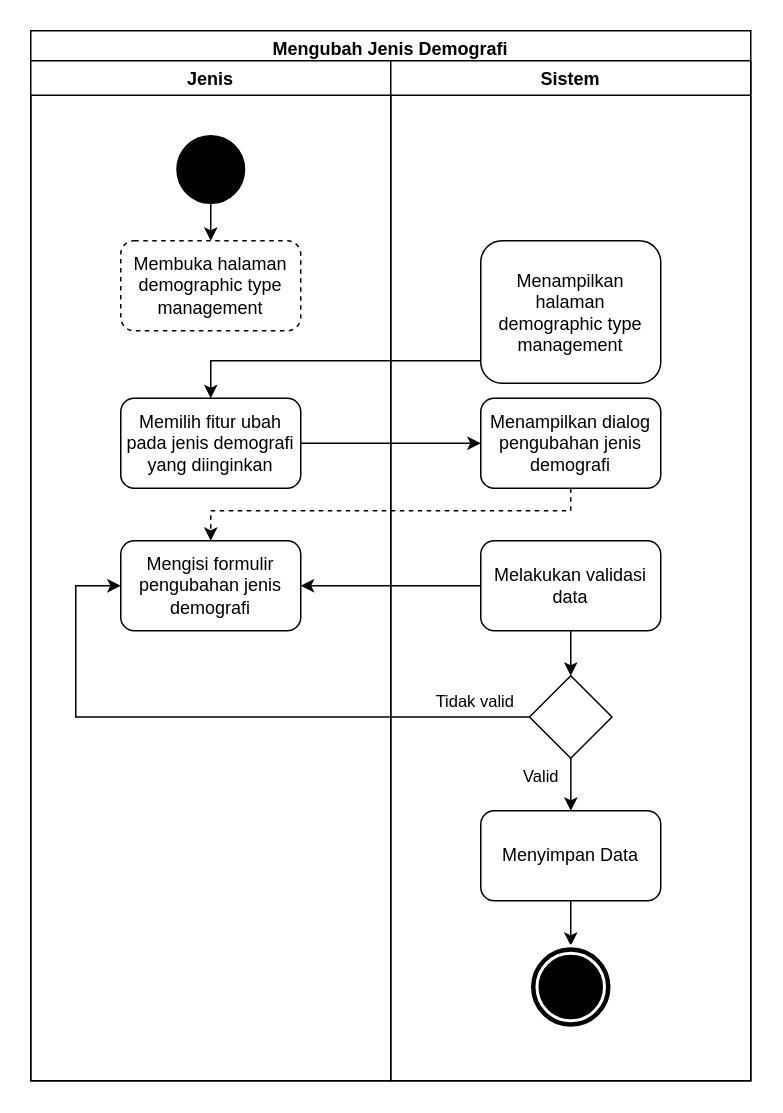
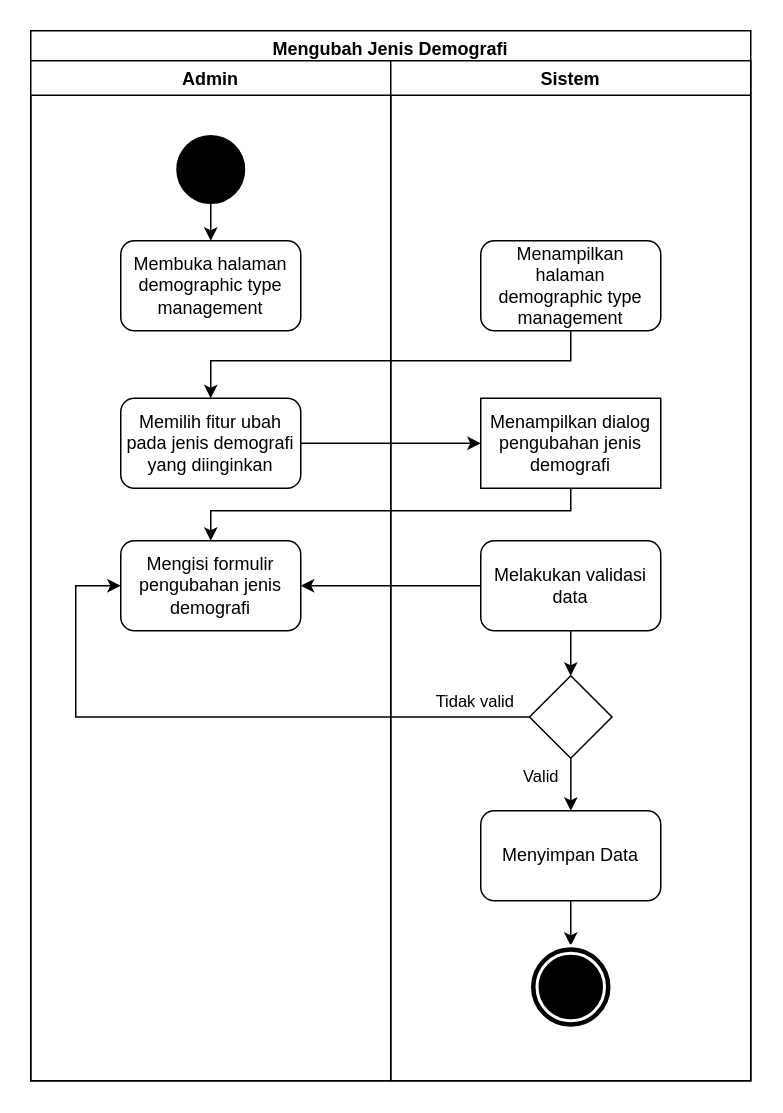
  <mxCell id="0" />
  <mxCell id="1" parent="0" />
  <mxCell id="2" value="Mengubah Jenis Demografi" style="swimlane;fillColor=none;" parent="1" vertex="1"><mxGeometry x="20" y="20" width="480" height="700" as="geometry" /></mxCell>
- <mxCell id="3" value="Jenis" style="swimlane;" parent="2" vertex="1"><mxGeometry y="20" width="240" height="680" as="geometry" /></mxCell>
+ <mxCell id="3" value="Admin" style="swimlane;" parent="2" vertex="1"><mxGeometry y="20" width="240" height="680" as="geometry" /></mxCell>
  <mxCell id="4" style="edgeStyle=orthogonalEdgeStyle;rounded=0;orthogonalLoop=1;jettySize=auto;html=1;" parent="3" source="5" target="6" edge="1"><mxGeometry relative="1" as="geometry" /></mxCell>
  <mxCell id="5" value="" style="ellipse;whiteSpace=wrap;html=1;aspect=fixed;fillColor=#000000;" parent="3" vertex="1"><mxGeometry x="97.5" y="50" width="45" height="45" as="geometry" /></mxCell>
- <mxCell id="6" value="Membuka halaman demographic type management" style="rounded=1;whiteSpace=wrap;html=1;fillColor=none;dashed=1;" parent="3" vertex="1"><mxGeometry x="60" y="120" width="120" height="60" as="geometry" /></mxCell>
+ <mxCell id="6" value="Membuka halaman demographic type management" style="rounded=1;whiteSpace=wrap;html=1;fillColor=none;" parent="3" vertex="1"><mxGeometry x="60" y="120" width="120" height="60" as="geometry" /></mxCell>
  <mxCell id="7" value="Memilih fitur ubah pada jenis demografi yang diinginkan" style="rounded=1;whiteSpace=wrap;html=1;fillColor=none;" parent="3" vertex="1"><mxGeometry x="60" y="225" width="120" height="60" as="geometry" /></mxCell>
  <mxCell id="8" value="Sistem" style="swimlane;" parent="2" vertex="1"><mxGeometry x="240" y="20" width="240" height="680" as="geometry" /></mxCell>
- <mxCell id="9" value="Menampilkan halaman demographic type management" style="rounded=1;whiteSpace=wrap;html=1;fillColor=none;" parent="8" vertex="1"><mxGeometry x="60" y="120" width="120" height="95" as="geometry" /></mxCell>
- <mxCell id="10" style="edgeStyle=orthogonalEdgeStyle;rounded=0;orthogonalLoop=1;jettySize=auto;html=1;dashed=1;" parent="8" source="11" target="12" edge="1"><mxGeometry relative="1" as="geometry"><Array as="points"><mxPoint x="120" y="300" /><mxPoint x="-120" y="300" /></Array></mxGeometry></mxCell>
- <mxCell id="11" value="Menampilkan dialog pengubahan jenis demografi" style="rounded=1;whiteSpace=wrap;html=1;fillColor=none;" parent="8" vertex="1"><mxGeometry x="60" y="225" width="120" height="60" as="geometry" /></mxCell>
+ <mxCell id="9" value="Menampilkan halaman demographic type management" style="rounded=1;whiteSpace=wrap;html=1;fillColor=none;" parent="8" vertex="1"><mxGeometry x="60" y="120" width="120" height="60" as="geometry" /></mxCell>
+ <mxCell id="10" style="edgeStyle=orthogonalEdgeStyle;rounded=0;orthogonalLoop=1;jettySize=auto;html=1;" parent="8" source="11" target="12" edge="1"><mxGeometry relative="1" as="geometry"><Array as="points"><mxPoint x="120" y="300" /><mxPoint x="-120" y="300" /></Array></mxGeometry></mxCell>
+ <mxCell id="11" value="Menampilkan dialog pengubahan jenis demografi" style="whiteSpace=wrap;html=1;fillColor=none;rounded=0;" parent="8" vertex="1"><mxGeometry x="60" y="225" width="120" height="60" as="geometry" /></mxCell>
  <mxCell id="12" value="&lt;span&gt;Mengisi formulir pengubahan jenis demografi&lt;/span&gt;" style="rounded=1;whiteSpace=wrap;html=1;fillColor=none;" parent="8" vertex="1"><mxGeometry x="-180" y="320" width="120" height="60" as="geometry" /></mxCell>
  <mxCell id="13" style="edgeStyle=orthogonalEdgeStyle;rounded=0;orthogonalLoop=1;jettySize=auto;html=1;entryX=1;entryY=0.5;entryDx=0;entryDy=0;" parent="8" source="14" target="12" edge="1"><mxGeometry relative="1" as="geometry" /></mxCell>
  <mxCell id="14" value="Melakukan validasi data" style="rounded=1;whiteSpace=wrap;html=1;fillColor=none;" parent="8" vertex="1"><mxGeometry x="60" y="320" width="120" height="60" as="geometry" /></mxCell>
  <mxCell id="15" value="Valid" style="edgeStyle=orthogonalEdgeStyle;rounded=0;orthogonalLoop=1;jettySize=auto;html=1;" parent="8" edge="1"><mxGeometry x="-0.333" y="-20" relative="1" as="geometry"><mxPoint as="offset" /><mxPoint x="120.059" y="464.941" as="sourcePoint" /><mxPoint x="120.059" y="500" as="targetPoint" /></mxGeometry></mxCell>
  <mxCell id="16" value="" style="rhombus;whiteSpace=wrap;html=1;fillColor=none;" parent="8" vertex="1"><mxGeometry x="92.5" y="410" width="55" height="55" as="geometry" /></mxCell>
  <mxCell id="17" style="edgeStyle=orthogonalEdgeStyle;rounded=0;orthogonalLoop=1;jettySize=auto;html=1;" parent="8" source="18" target="22" edge="1"><mxGeometry relative="1" as="geometry" /></mxCell>
  <mxCell id="18" value="Menyimpan Data" style="rounded=1;whiteSpace=wrap;html=1;fillColor=none;" parent="8" vertex="1"><mxGeometry x="60" y="500" width="120" height="60" as="geometry" /></mxCell>
  <mxCell id="19" style="edgeStyle=orthogonalEdgeStyle;rounded=0;orthogonalLoop=1;jettySize=auto;html=1;" parent="8" source="14" target="16" edge="1"><mxGeometry relative="1" as="geometry" /></mxCell>
  <mxCell id="20" style="edgeStyle=orthogonalEdgeStyle;rounded=0;orthogonalLoop=1;jettySize=auto;html=1;entryX=0;entryY=0.5;entryDx=0;entryDy=0;exitX=0;exitY=0.5;exitDx=0;exitDy=0;" parent="8" source="16" target="12" edge="1"><mxGeometry relative="1" as="geometry"><Array as="points"><mxPoint x="-210" y="438" /><mxPoint x="-210" y="350" /></Array></mxGeometry></mxCell>
  <mxCell id="21" value="Tidak valid" style="edgeLabel;html=1;align=center;verticalAlign=middle;resizable=0;points=[];" parent="20" vertex="1" connectable="0"><mxGeometry x="-0.819" y="-2" relative="1" as="geometry"><mxPoint x="1" y="-9" as="offset" /></mxGeometry></mxCell>
  <mxCell id="22" value="" style="ellipse;shape=doubleEllipse;whiteSpace=wrap;html=1;aspect=fixed;fillColor=#000000;strokeColor=#FFFFFF;strokeWidth=2;" parent="8" vertex="1"><mxGeometry x="92.5" y="590" width="55" height="55" as="geometry" /></mxCell>
  <mxCell id="23" style="edgeStyle=orthogonalEdgeStyle;rounded=0;orthogonalLoop=1;jettySize=auto;html=1;" parent="2" source="9" target="7" edge="1"><mxGeometry relative="1" as="geometry"><Array as="points"><mxPoint x="360" y="220" /><mxPoint x="120" y="220" /></Array></mxGeometry></mxCell>
  <mxCell id="24" style="edgeStyle=orthogonalEdgeStyle;rounded=0;orthogonalLoop=1;jettySize=auto;html=1;entryX=0;entryY=0.5;entryDx=0;entryDy=0;" parent="2" source="7" target="11" edge="1"><mxGeometry relative="1" as="geometry" /></mxCell>
